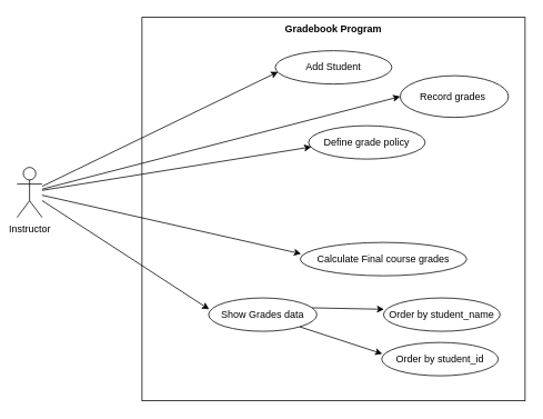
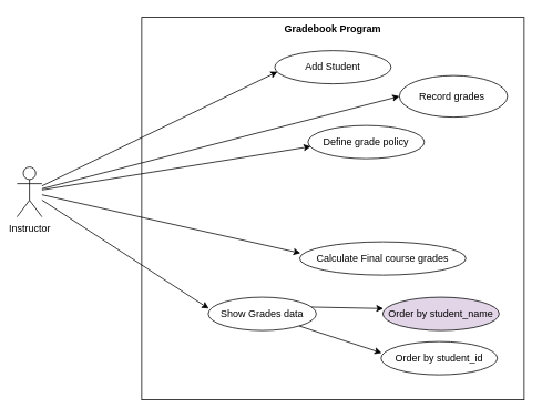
  <mxCell id="0" />
  <mxCell id="1" parent="0" />
  <mxCell id="2" value="Gradebook Program" style="shape=rect;html=1;verticalAlign=top;fontStyle=1;whiteSpace=wrap;align=center;" parent="1" vertex="1"><mxGeometry x="170" y="20" width="460" height="460" as="geometry" /></mxCell>
  <mxCell id="3" value="Instructor" style="shape=umlActor;html=1;verticalLabelPosition=bottom;verticalAlign=top;align=center;" parent="1" vertex="1"><mxGeometry x="20" y="200" width="30" height="60" as="geometry" /></mxCell>
  <mxCell id="4" value="Add Student" style="ellipse;whiteSpace=wrap;html=1;" parent="1" vertex="1"><mxGeometry x="330" y="60" width="140" height="40" as="geometry" /></mxCell>
  <mxCell id="5" value="" style="endArrow=classic;html=1;entryX=0.024;entryY=0.635;entryDx=0;entryDy=0;entryPerimeter=0;" parent="1" source="3" target="4" edge="1"><mxGeometry width="50" height="50" relative="1" as="geometry"><mxPoint x="50" y="220" as="sourcePoint" /><mxPoint x="100" y="170" as="targetPoint" /></mxGeometry></mxCell>
  <mxCell id="6" value="Define grade policy" style="ellipse;whiteSpace=wrap;html=1;" parent="1" vertex="1"><mxGeometry x="370" y="150" width="140" height="40" as="geometry" /></mxCell>
  <mxCell id="7" value="" style="endArrow=classic;html=1;entryX=0.024;entryY=0.635;entryDx=0;entryDy=0;entryPerimeter=0;" parent="1" source="3" target="6" edge="1"><mxGeometry width="50" height="50" relative="1" as="geometry"><mxPoint x="50" y="272.73" as="sourcePoint" /><mxPoint x="100" y="220" as="targetPoint" /></mxGeometry></mxCell>
  <mxCell id="8" value="Record&amp;nbsp;grades&amp;nbsp;&lt;span style=&quot;color: rgba(0, 0, 0, 0); font-family: monospace; font-size: 0px; text-align: start;&quot;&gt;%3CmxGraphModel%3E%3Croot%3E%3CmxCell%20id%3D%220%22%2F%3E%3CmxCell%20id%3D%221%22%20parent%3D%220%22%2F%3E%3CmxCell%20id%3D%222%22%20value%3D%22Record%26amp%3Bnbsp%3Bgrades%22%20style%3D%22ellipse%3BwhiteSpace%3Dwrap%3Bhtml%3D1%3B%22%20vertex%3D%221%22%20parent%3D%221%22%3E%3CmxGeometry%20x%3D%22410%22%20y%3D%22220%22%20width%3D%22130%22%20height%3D%2250%22%20as%3D%22geometry%22%2F%3E%3C%2FmxCell%3E%3C%2Froot%3E%3C%2FmxGraphModel%3E&lt;/span&gt;&lt;span style=&quot;color: rgba(0, 0, 0, 0); font-family: monospace; font-size: 0px; text-align: start;&quot;&gt;%3CmxGraphModel%3E%3Croot%3E%3CmxCell%20id%3D%220%22%2F%3E%3CmxCell%20id%3D%221%22%20parent%3D%220%22%2F%3E%3CmxCell%20id%3D%222%22%20value%3D%22Record%26amp%3Bnbsp%3Bgrades%22%20style%3D%22ellipse%3BwhiteSpace%3Dwrap%3Bhtml%3D1%3B%22%20vertex%3D%221%22%20parent%3D%221%22%3E%3CmxGeometry%20x%3D%22410%22%20y%3D%22220%22%20width%3D%22130%22%20height%3D%2250%22%20as%3D%22geometry%22%2F%3E%3C%2FmxCell%3E%3C%2Froot%3E%3C%2FmxGraphModel%3E&lt;/span&gt;" style="ellipse;whiteSpace=wrap;html=1;" parent="1" vertex="1"><mxGeometry x="480" y="90" width="130" height="50" as="geometry" /></mxCell>
  <mxCell id="9" value="" style="endArrow=classic;html=1;entryX=0;entryY=0.5;entryDx=0;entryDy=0;" parent="1" source="3" target="8" edge="1"><mxGeometry width="50" height="50" relative="1" as="geometry"><mxPoint x="50" y="276.25" as="sourcePoint" /><mxPoint x="100" y="270" as="targetPoint" /></mxGeometry></mxCell>
  <mxCell id="10" value="Calculate Final course grades&lt;br&gt;" style="ellipse;whiteSpace=wrap;html=1;" parent="1" vertex="1"><mxGeometry x="360" y="290" width="200" height="40" as="geometry" /></mxCell>
  <mxCell id="11" value="" style="endArrow=classic;html=1;entryX=0.005;entryY=0.341;entryDx=0;entryDy=0;entryPerimeter=0;" parent="1" source="3" target="10" edge="1"><mxGeometry width="50" height="50" relative="1" as="geometry"><mxPoint x="60" y="291.271" as="sourcePoint" /><mxPoint x="120" y="400" as="targetPoint" /></mxGeometry></mxCell>
  <mxCell id="12" value="Show Grades data" style="ellipse;whiteSpace=wrap;html=1;" parent="1" vertex="1"><mxGeometry x="250" y="356.61" width="130" height="40" as="geometry" /></mxCell>
  <mxCell id="13" value="" style="endArrow=classic;html=1;entryX=0.005;entryY=0.341;entryDx=0;entryDy=0;entryPerimeter=0;" parent="1" source="3" target="12" edge="1"><mxGeometry width="50" height="50" relative="1" as="geometry"><mxPoint x="20" y="299.998" as="sourcePoint" /><mxPoint x="90" y="466.61" as="targetPoint" /></mxGeometry></mxCell>
- <mxCell id="14" value="Order by student_name" style="ellipse;whiteSpace=wrap;html=1;" parent="1" vertex="1"><mxGeometry x="460" y="356.61" width="140" height="40" as="geometry" /></mxCell>
+ <mxCell id="14" value="Order by student_name" style="ellipse;whiteSpace=wrap;html=1;fillColor=#e1d5e7;" parent="1" vertex="1"><mxGeometry x="460" y="356.61" width="140" height="40" as="geometry" /></mxCell>
  <mxCell id="15" value="" style="endArrow=classic;html=1;entryX=0.005;entryY=0.341;entryDx=0;entryDy=0;entryPerimeter=0;exitX=0.956;exitY=0.296;exitDx=0;exitDy=0;exitPerimeter=0;" parent="1" source="12" target="14" edge="1"><mxGeometry width="50" height="50" relative="1" as="geometry"><mxPoint x="380" y="379.995" as="sourcePoint" /><mxPoint x="420" y="606.85" as="targetPoint" /></mxGeometry></mxCell>
  <mxCell id="16" value="Order by student_id" style="ellipse;whiteSpace=wrap;html=1;" parent="1" vertex="1"><mxGeometry x="457.86" y="410" width="140" height="40" as="geometry" /></mxCell>
  <mxCell id="17" value="" style="endArrow=classic;html=1;entryX=0.005;entryY=0.341;entryDx=0;entryDy=0;entryPerimeter=0;" parent="1" source="12" target="16" edge="1"><mxGeometry width="50" height="50" relative="1" as="geometry"><mxPoint x="372.14" y="421.84" as="sourcePoint" /><mxPoint x="417.86" y="660.24" as="targetPoint" /></mxGeometry></mxCell>
